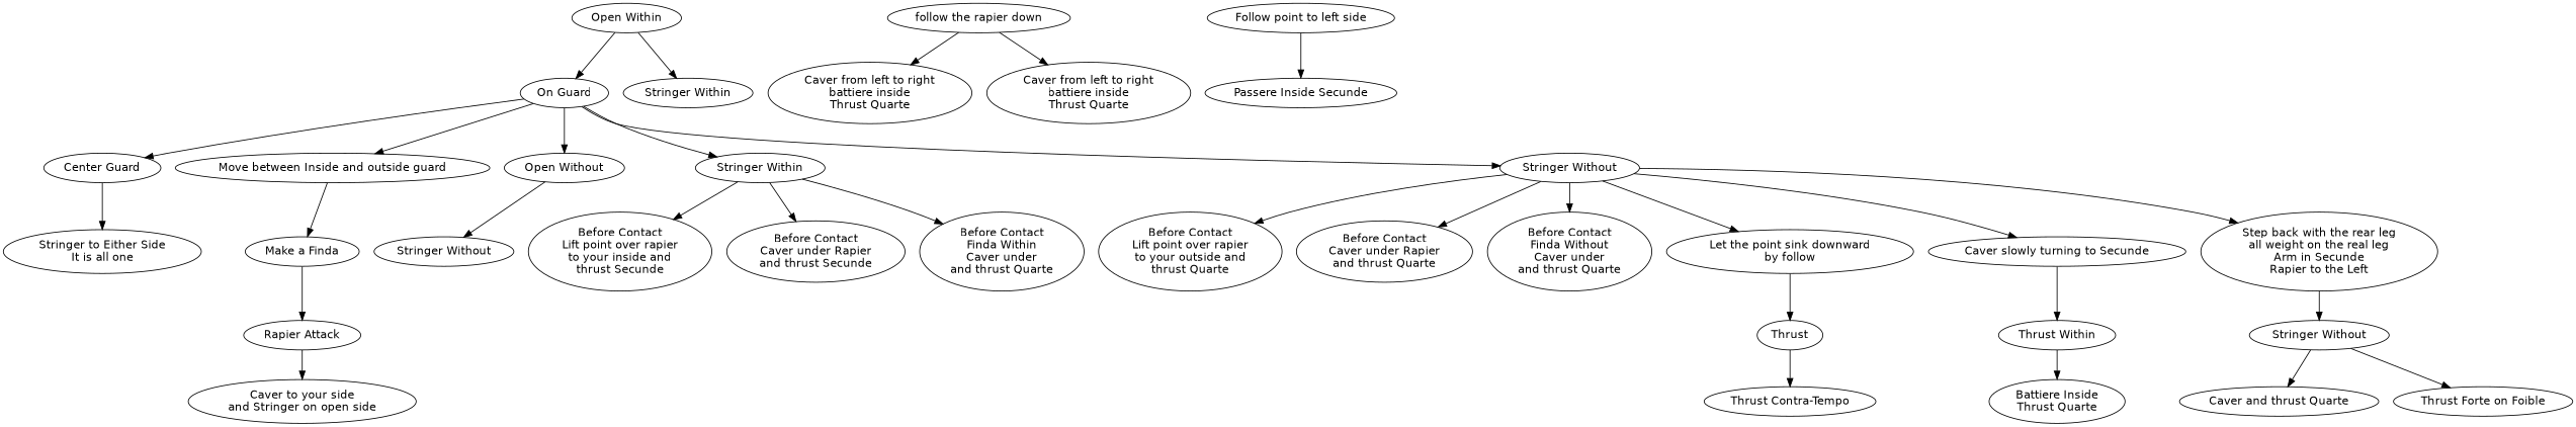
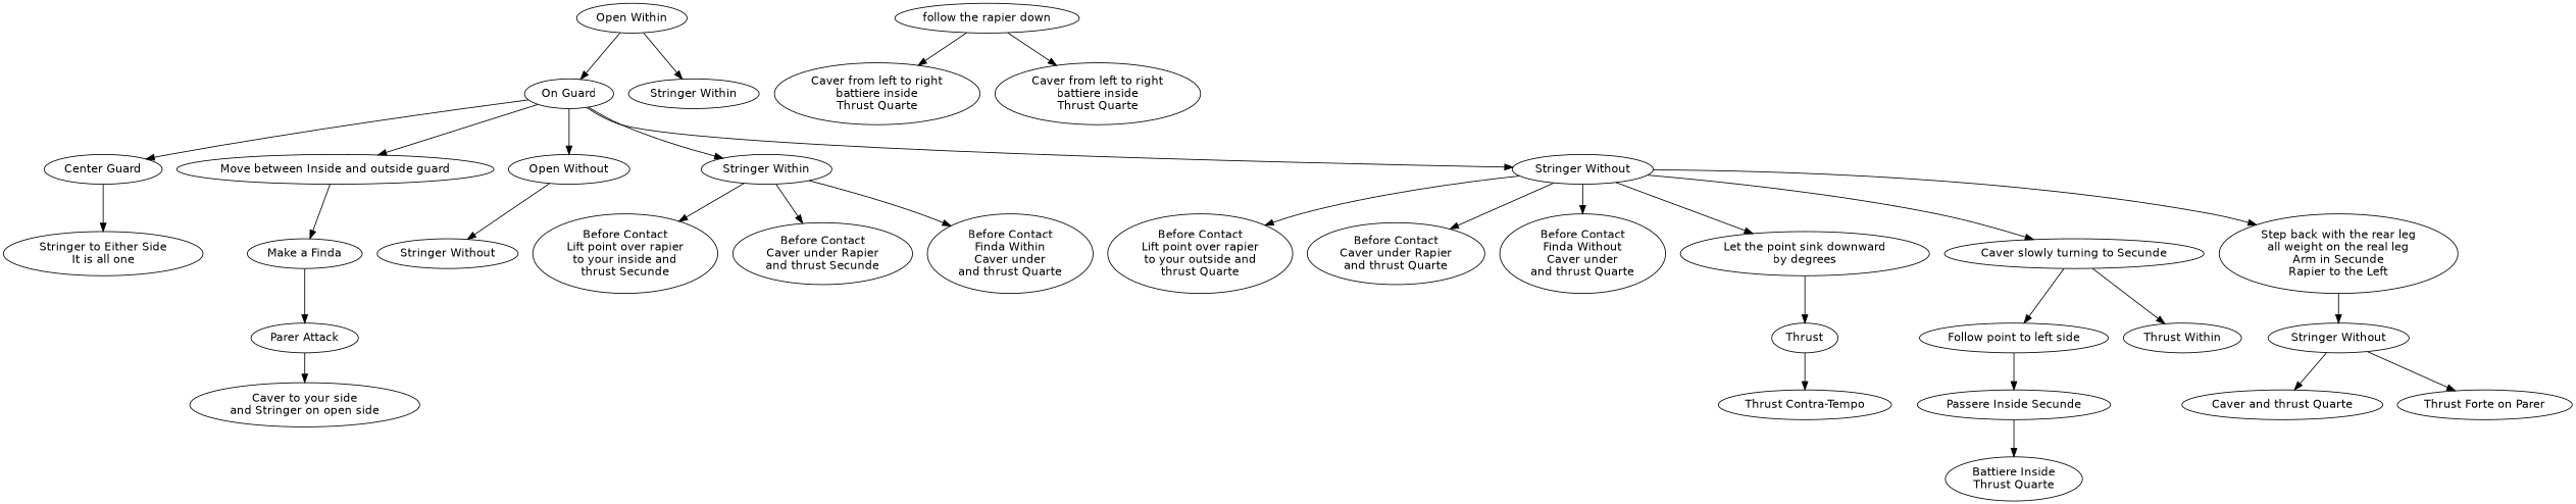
  digraph {
    fontname="DejaVu Sans"
    rankdir=TB
    node [fillcolor=blue fontname="DejaVu Sans"]
    edge [fontname="DejaVu Sans"]
    n1 [label="Before Contact\nLift point over rapier\nto your inside and\nthrust Secunde"]
    n2 [label="Before Contact\nCaver under Rapier\nand thrust Secunde"]
    n3 [label="Before Contact\nFinda Within\nCaver under\nand thrust Quarte"]
    n4 [label="Before Contact\nLift point over rapier\nto your outside and\nthrust Quarte"]
    n5 [label="Before Contact\nCaver under Rapier\nand thrust Quarte"]
    n6 [label="Before Contact\nFinda Without\nCaver under\nand thrust Quarte"]
    n7 [label="Caver from left to right\nbattiere inside\nThrust Quarte"]
    n8 [label="Caver from left to right\nbattiere inside\nThrust Quarte"]
    n9 [label="Thrust Contra-Tempo"]
-   n10 [label="Let the point sink downward\nby follow"]
+   n10 [label="Let the point sink downward\nby degrees"]
    n11 [fillcolor=red label=Thrust]
    n12 [fillcolor=red label="follow the rapier down"]
    n13 [label="Battiere Inside\nThrust Quarte"]
    n14 [label="Passere Inside Secunde"]
    n15 [label="Caver slowly turning to Secunde"]
    n16 [fillcolor=red label="Follow point to left side"]
    n17 [fillcolor=red label="Thrust Within"]
    n18 [label="Caver and thrust Quarte"]
-   n19 [label="Thrust Forte on Foible"]
+   n19 [label="Thrust Forte on Parer"]
    n20 [label="Step back with the rear leg\nall weight on the real leg\nArm in Secunde\nRapier to the Left"]
    n21 [fillcolor=red label="Stringer Without"]
    n22 [fillcolor=red label="Center Guard"]
    n23 [label="Stringer to Either Side\nIt is all one"]
    n24 [fillcolor=red label="Move between Inside and outside guard"]
    n25 [label="Make a Finda"]
-   n26 [fillcolor=red label="Rapier Attack"]
+   n26 [fillcolor=red label="Parer Attack"]
    n27 [label="Caver to your side\nand Stringer on open side"]
    n28 [label="On Guard"]
    n29 [fillcolor=red label="Open Without"]
    n30 [fillcolor=red label="Stringer Within"]
    n31 [fillcolor=red label="Stringer Without"]
    n32 [fillcolor=red label="Open Within"]
    n33 [label="Stringer Within"]
    n34 [label="Stringer Without"]
    n10 -> n11
    n11 -> n9
    n12 -> n7
    n12 -> n8
+   n15 -> n16
    n15 -> n17
    n16 -> n14
-   n17 -> n13
+   n14 -> n13
    n20 -> n21
    n21 -> n18
    n21 -> n19
    n22 -> n23
    n24 -> n25
    n25 -> n26
    n26 -> n27
    n28 -> n22
    n28 -> n24
    n28 -> n29
    n28 -> n30
    n28 -> n31
    n29 -> n34
    n30 -> n1
    n30 -> n2
    n30 -> n3
    n31 -> n4
    n31 -> n5
    n31 -> n6
    n31 -> n10
    n31 -> n15
    n31 -> n20
    n32 -> n28
    n32 -> n33
  }
